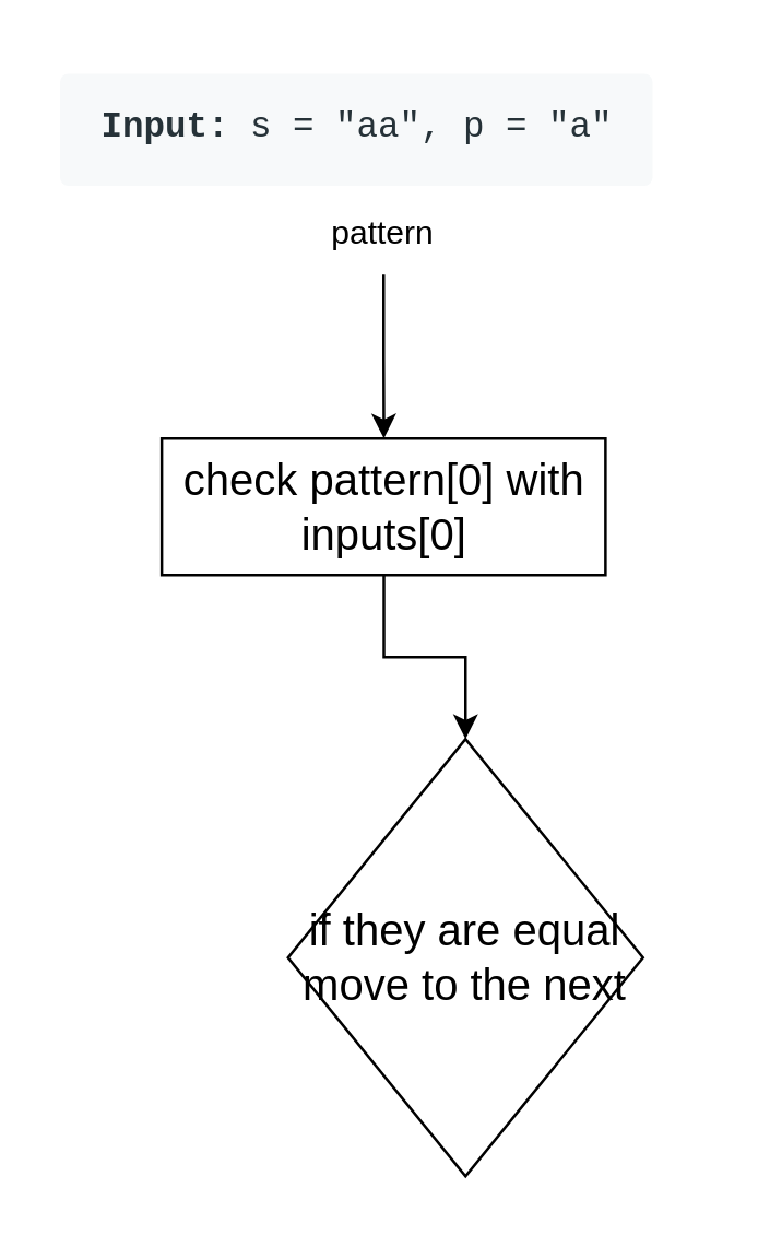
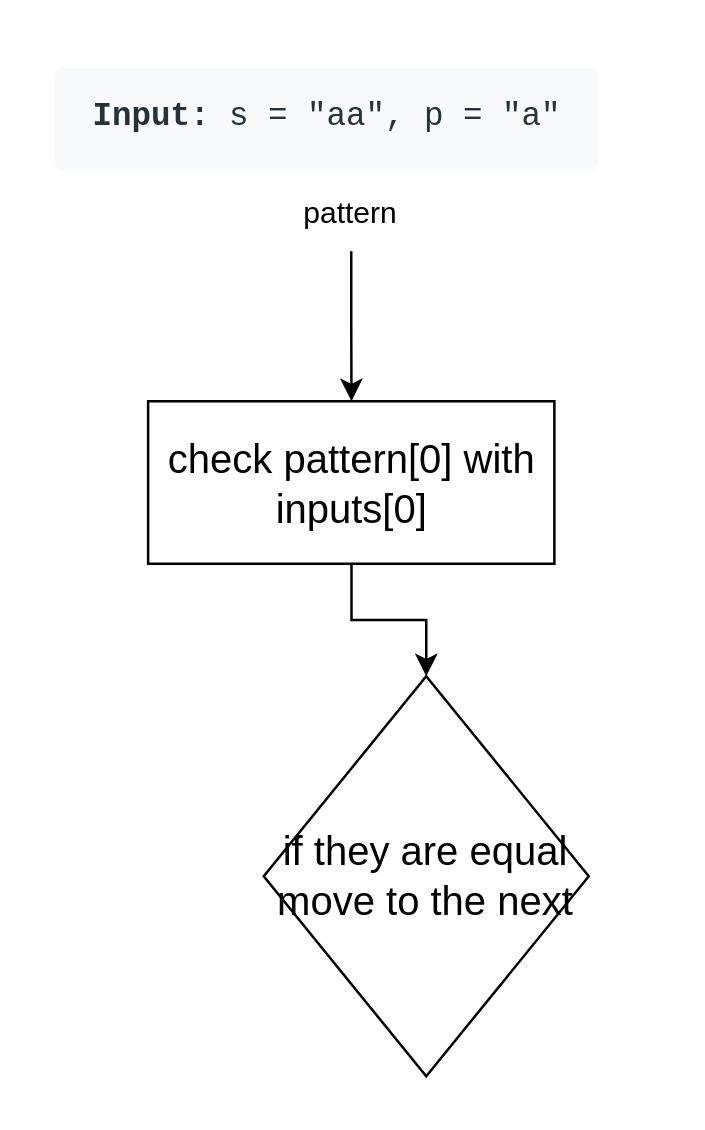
  <mxCell id="0" />
  <mxCell id="1" parent="0" />
  <mxCell id="2" value="&lt;pre style=&quot;box-sizing: border-box; font-family: SFMono-Regular, Consolas, &amp;quot;Liberation Mono&amp;quot;, Menlo, Courier, monospace; font-size: 13px; margin-top: 0px; margin-bottom: 1em; overflow: auto; background: rgb(247, 249, 250); padding: 10px 15px; color: rgb(38, 50, 56); line-height: 1.6; border-radius: 3px; font-style: normal; font-variant-ligatures: normal; font-variant-caps: normal; font-weight: 400; letter-spacing: normal; orphans: 2; text-align: start; text-indent: 0px; text-transform: none; widows: 2; word-spacing: 0px; -webkit-text-stroke-width: 0px; text-decoration-thickness: initial; text-decoration-style: initial; text-decoration-color: initial;&quot;&gt;&lt;strong style=&quot;box-sizing: border-box; font-weight: bolder;&quot;&gt;Input:&lt;/strong&gt; s = &quot;aa&quot;, p = &quot;a&quot;&lt;/pre&gt;" style="text;whiteSpace=wrap;html=1;" vertex="1" parent="1"><mxGeometry x="20" y="20" width="240" height="70" as="geometry" /></mxCell>
  <mxCell id="3" style="edgeStyle=orthogonalEdgeStyle;rounded=0;orthogonalLoop=1;jettySize=auto;html=1;fontSize=16;" edge="1" parent="1" source="4" target="7"><mxGeometry relative="1" as="geometry" /></mxCell>
- <mxCell id="4" value="&lt;font style=&quot;font-size: 16px;&quot;&gt;check pattern[0] with inputs[0]&lt;/font&gt;" style="rounded=0;whiteSpace=wrap;html=1;" vertex="1" parent="1"><mxGeometry x="58.75" y="160" width="162.5" height="50" as="geometry" /></mxCell>
+ <mxCell id="4" value="&lt;font style=&quot;font-size: 16px;&quot;&gt;check pattern[0] with inputs[0]&lt;/font&gt;" style="rounded=0;whiteSpace=wrap;html=1;" vertex="1" parent="1"><mxGeometry x="58.75" y="160" width="162.5" height="65" as="geometry" /></mxCell>
  <mxCell id="5" style="edgeStyle=orthogonalEdgeStyle;rounded=0;orthogonalLoop=1;jettySize=auto;html=1;" edge="1" parent="1" source="6" target="4"><mxGeometry relative="1" as="geometry" /></mxCell>
  <mxCell id="6" value="pattern" style="text;html=1;strokeColor=none;fillColor=none;align=center;verticalAlign=middle;whiteSpace=wrap;rounded=0;" vertex="1" parent="1"><mxGeometry x="110" y="70" width="60" height="30" as="geometry" /></mxCell>
  <mxCell id="7" value="if they are equal move to the next" style="rhombus;whiteSpace=wrap;html=1;fontSize=16;" vertex="1" parent="1"><mxGeometry x="105" y="270" width="130" height="160" as="geometry" /></mxCell>
